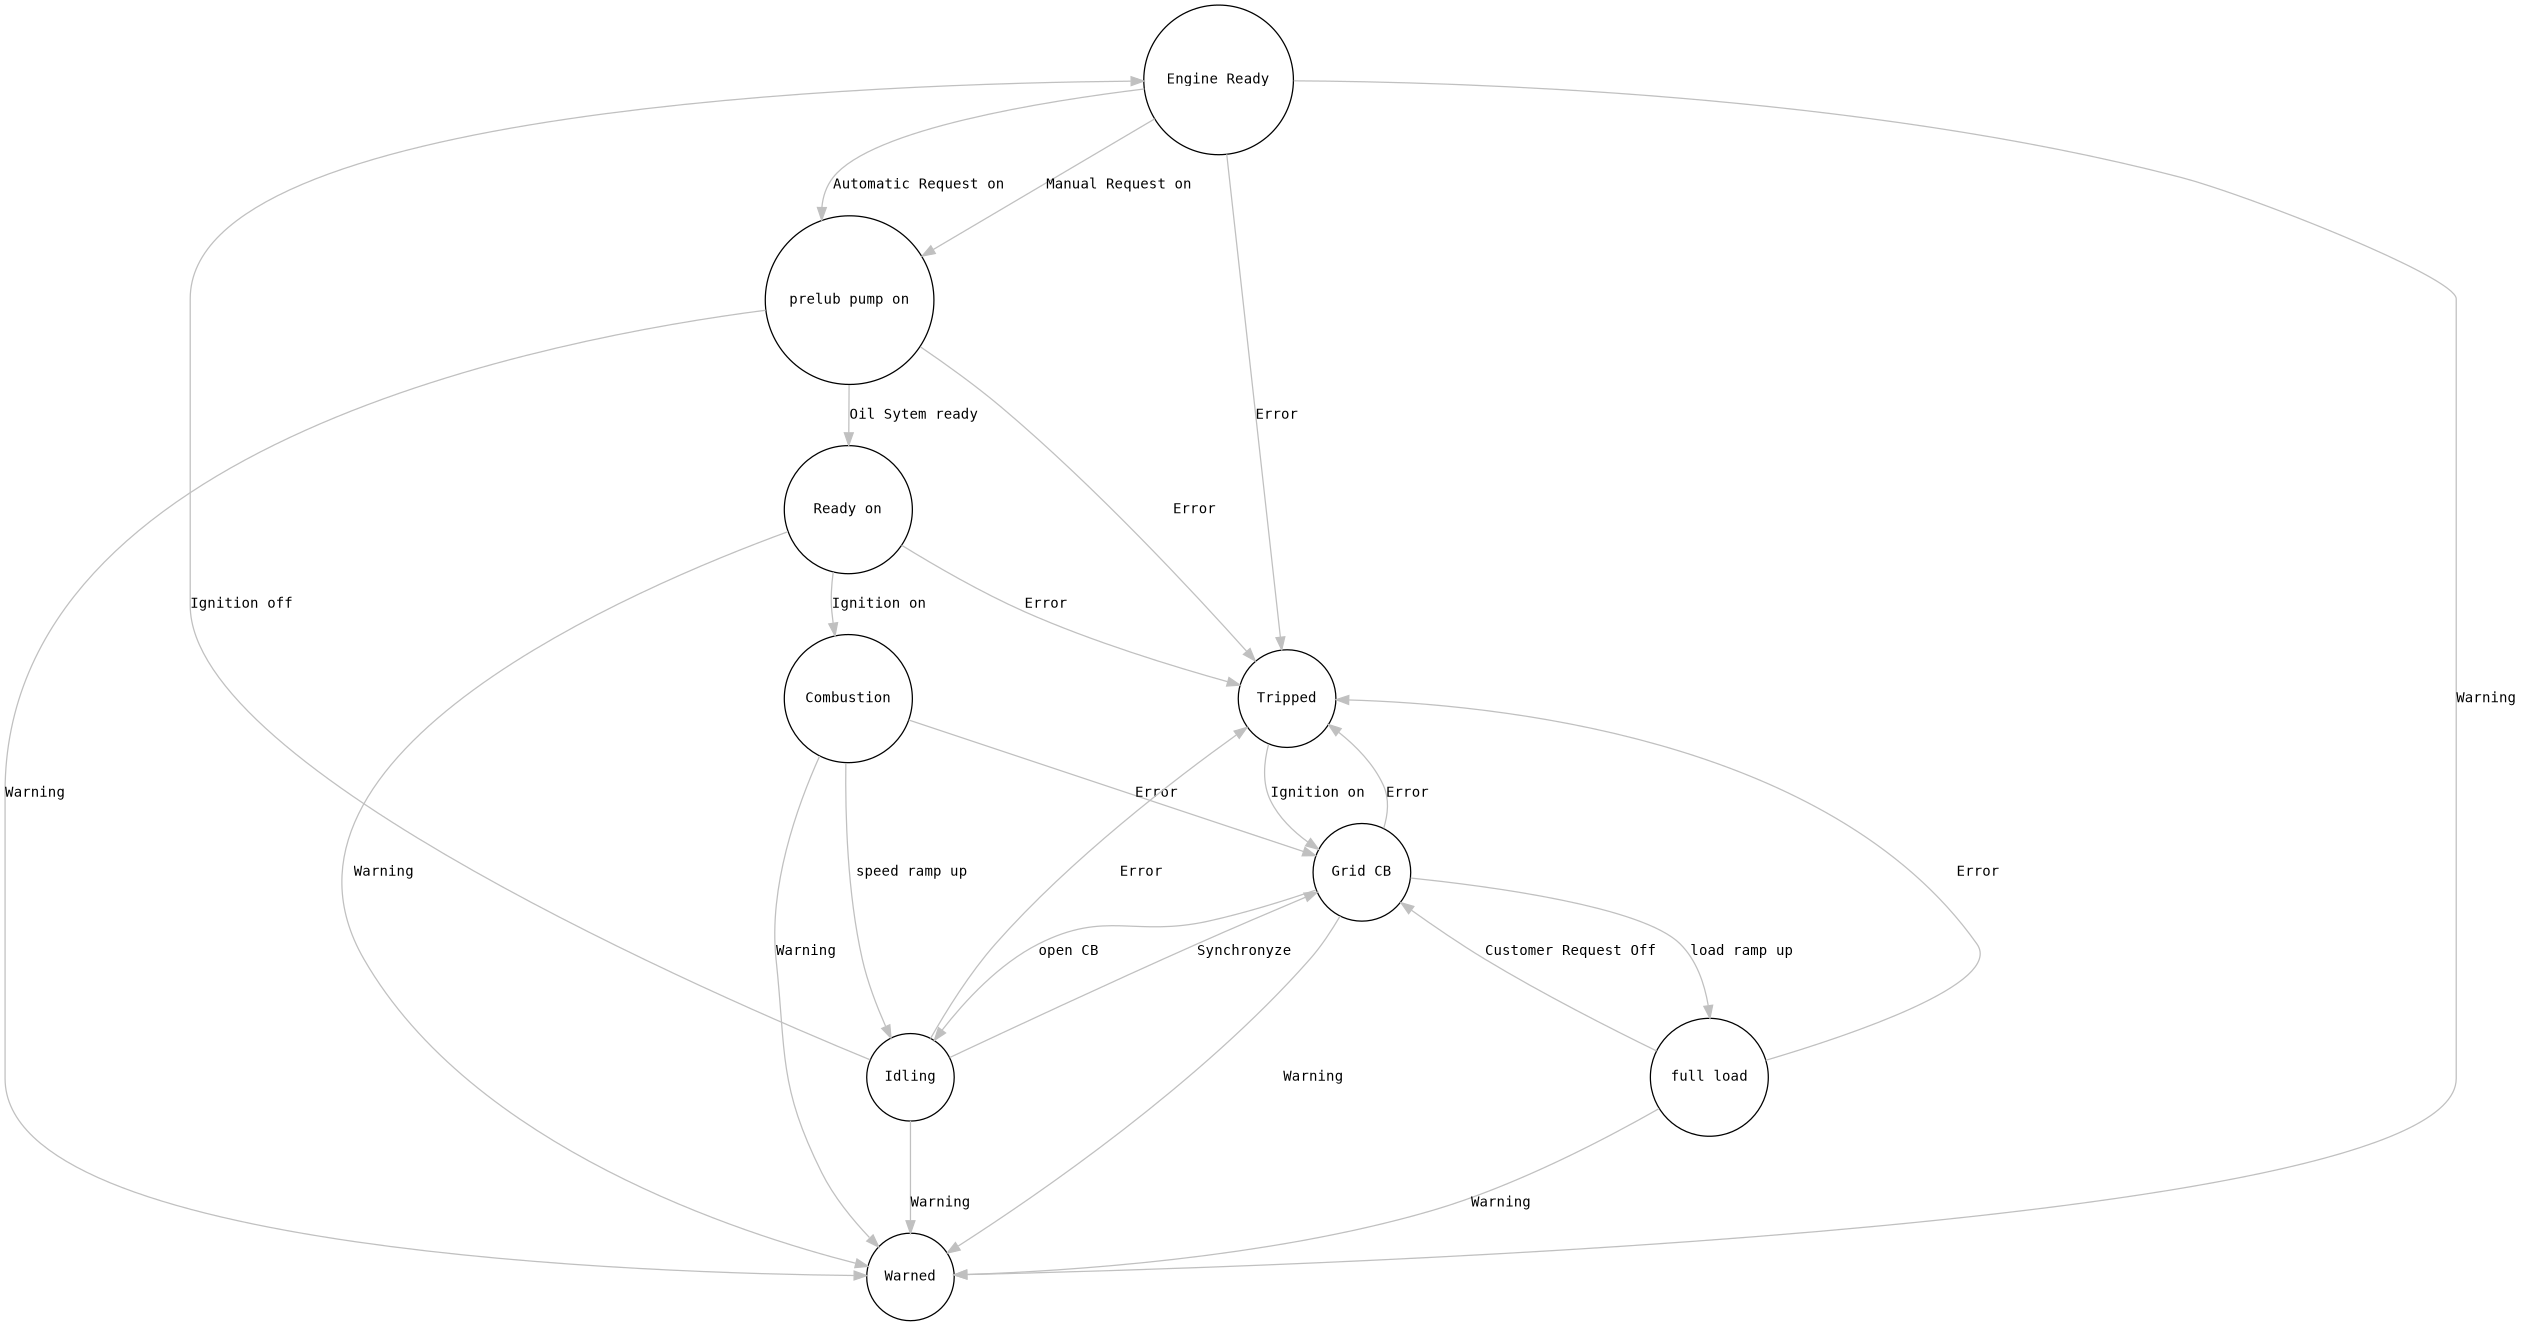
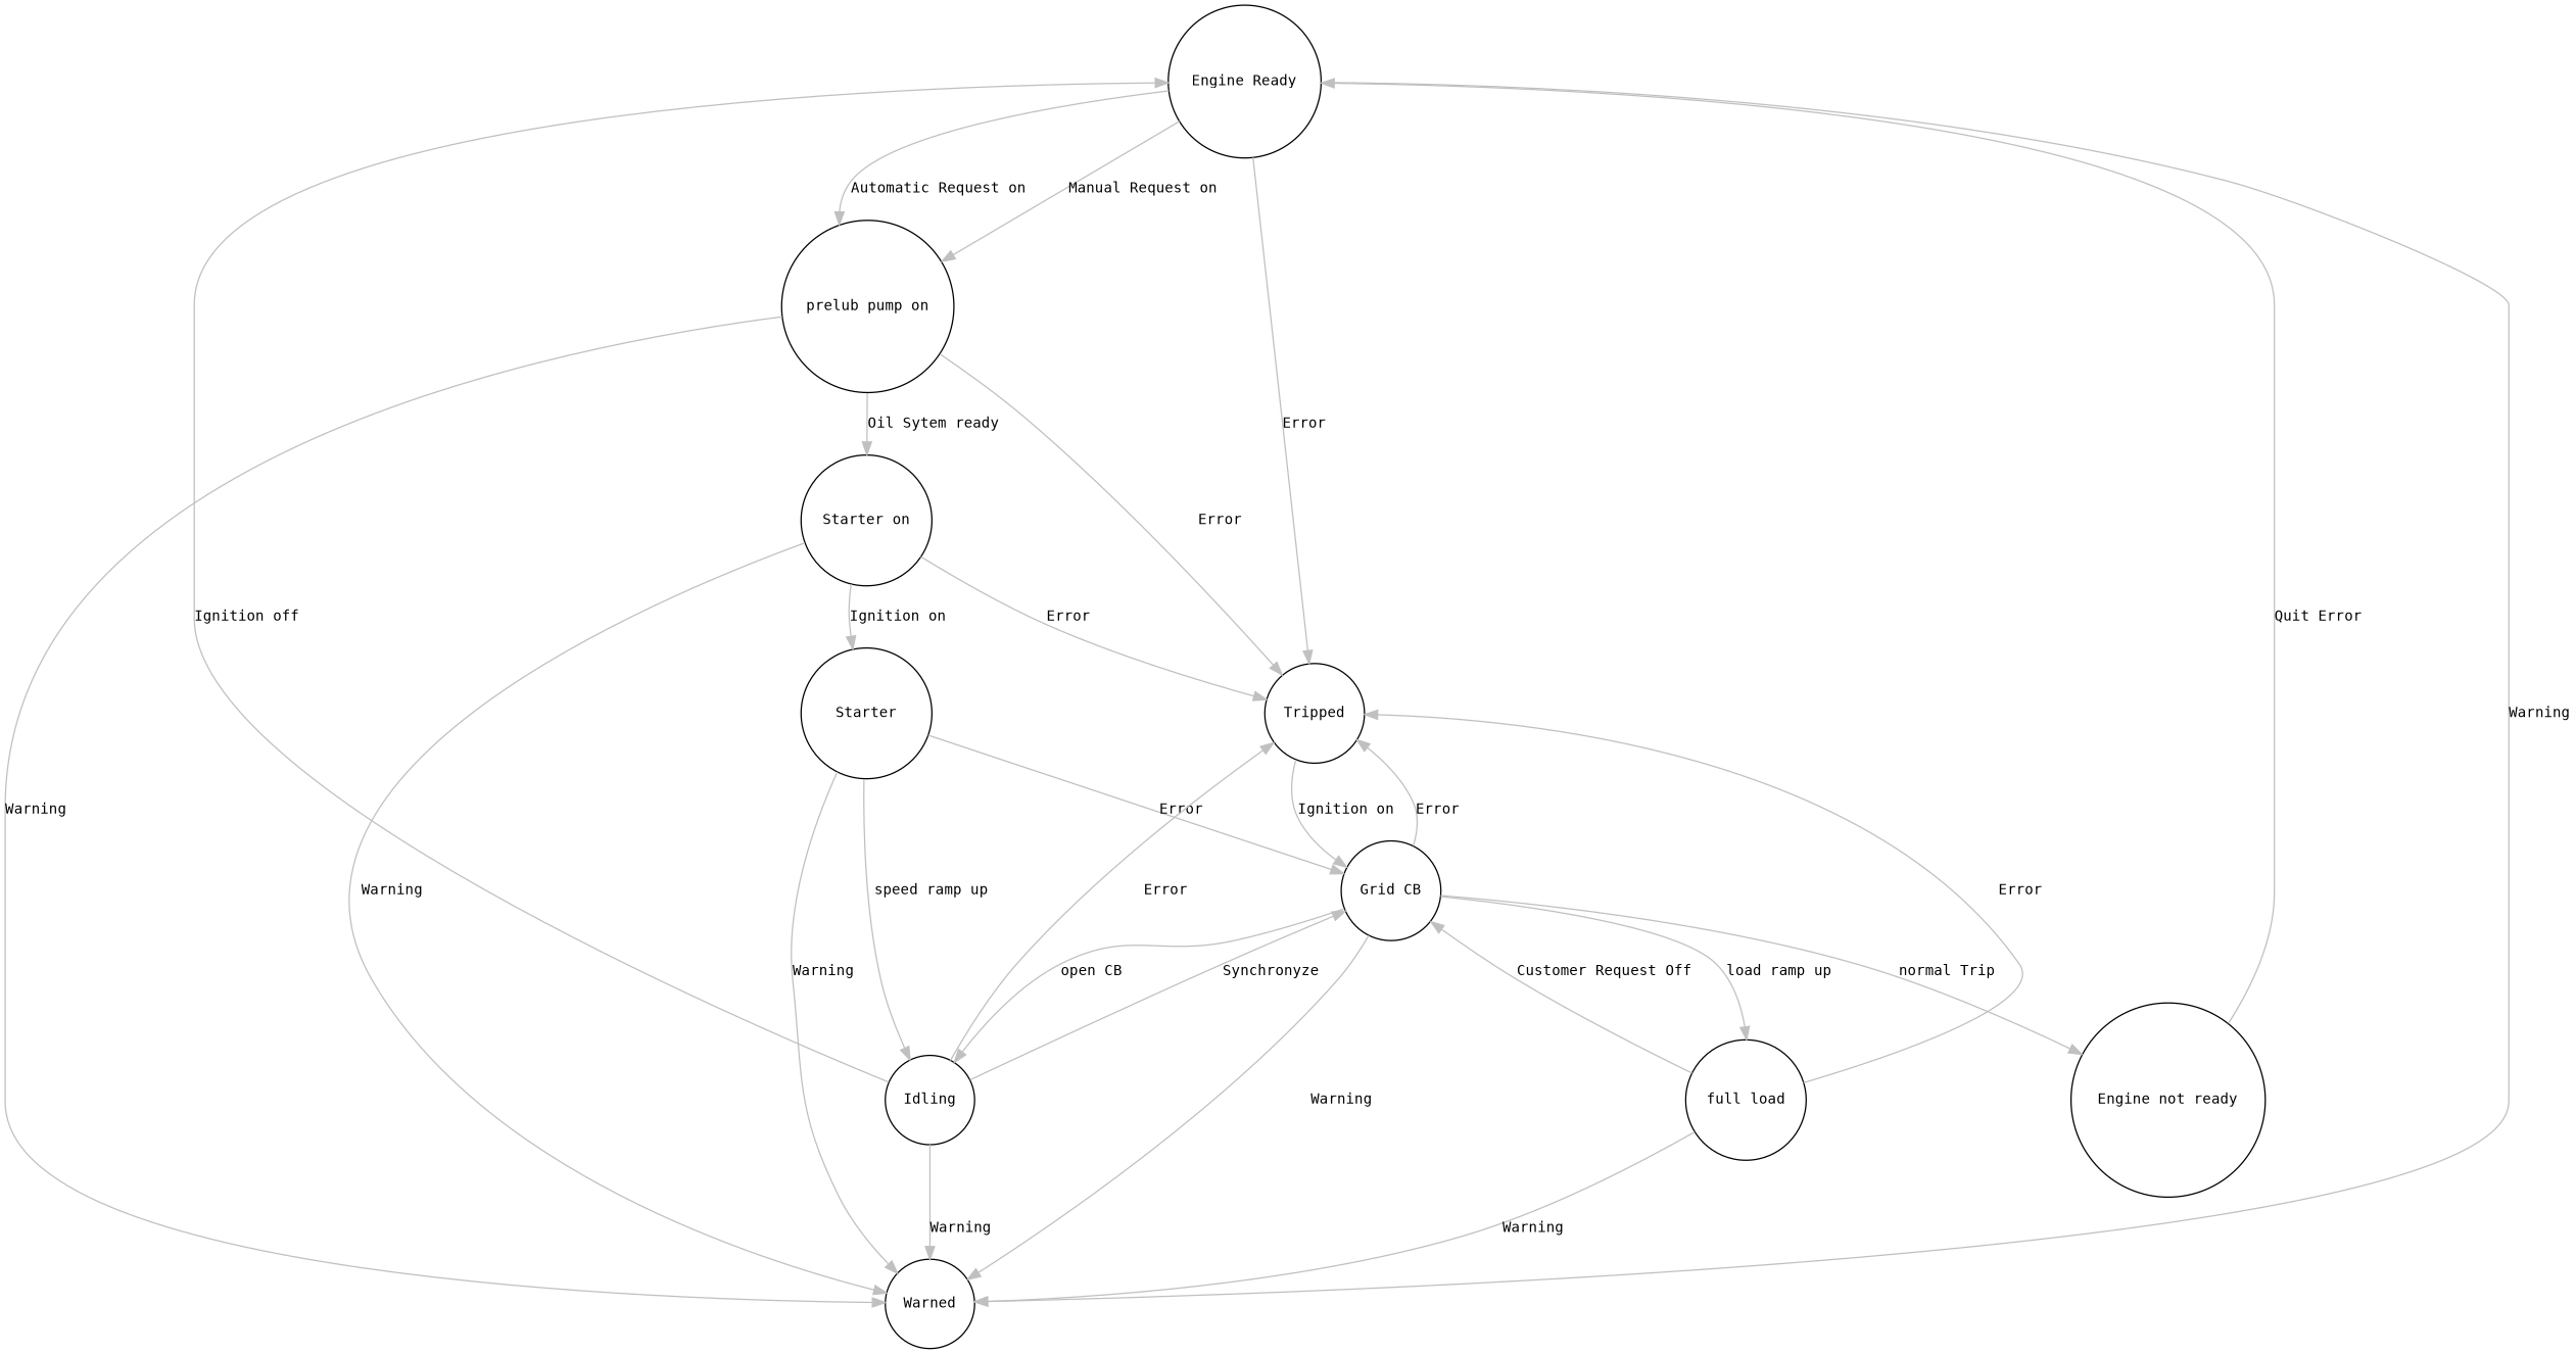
  digraph {
    fontname=monospace
    labelfontcolor=red
    nodesep=1.0
    rankdir=TB
    node [fontname=monospace fontsize=11 shape=circle]
    edge [color=grey fontname=monospace fontsize=11]
    n1 [label="Engine Ready"]
    n2 [label="prelub pump on"]
    n3 [label=Tripped]
    n4 [label=Warned]
-   n5 [label="Ready on"]
+   n5 [label="Starter on"]
    n6 [label="Grid CB"]
-   n7 [label=Combustion]
+   n7 [label=Starter]
    n8 [label=Idling]
    n9 [label="full load"]
+   n10 [label="Engine not ready"]
    n1 -> n2 [label="Automatic Request on"]
    n1 -> n2 [label="Manual Request on"]
    n1 -> n3 [label=Error]
    n1 -> n4 [label=Warning]
    n2 -> n3 [label=Error]
    n2 -> n4 [label=Warning]
    n2 -> n5 [label="Oil Sytem ready"]
    n3 -> n6 [label="Ignition on"]
    n5 -> n3 [label=Error]
    n5 -> n4 [label=Warning]
    n5 -> n7 [label="Ignition on"]
    n6 -> n3 [label=Error]
    n6 -> n4 [label=Warning]
    n6 -> n8 [label="open CB"]
    n6 -> n9 [label="load ramp up"]
+   n6 -> n10 [label="normal Trip"]
    n7 -> n4 [label=Warning]
    n7 -> n6 [label=Error]
    n7 -> n8 [label="speed ramp up"]
    n8 -> n1 [label="Ignition off"]
    n8 -> n3 [label=Error]
    n8 -> n4 [label=Warning]
    n8 -> n6 [label=Synchronyze]
    n9 -> n3 [label=Error]
    n9 -> n4 [label=Warning]
    n9 -> n6 [label="Customer Request Off"]
+   n10 -> n1 [label="Quit Error"]
  }
